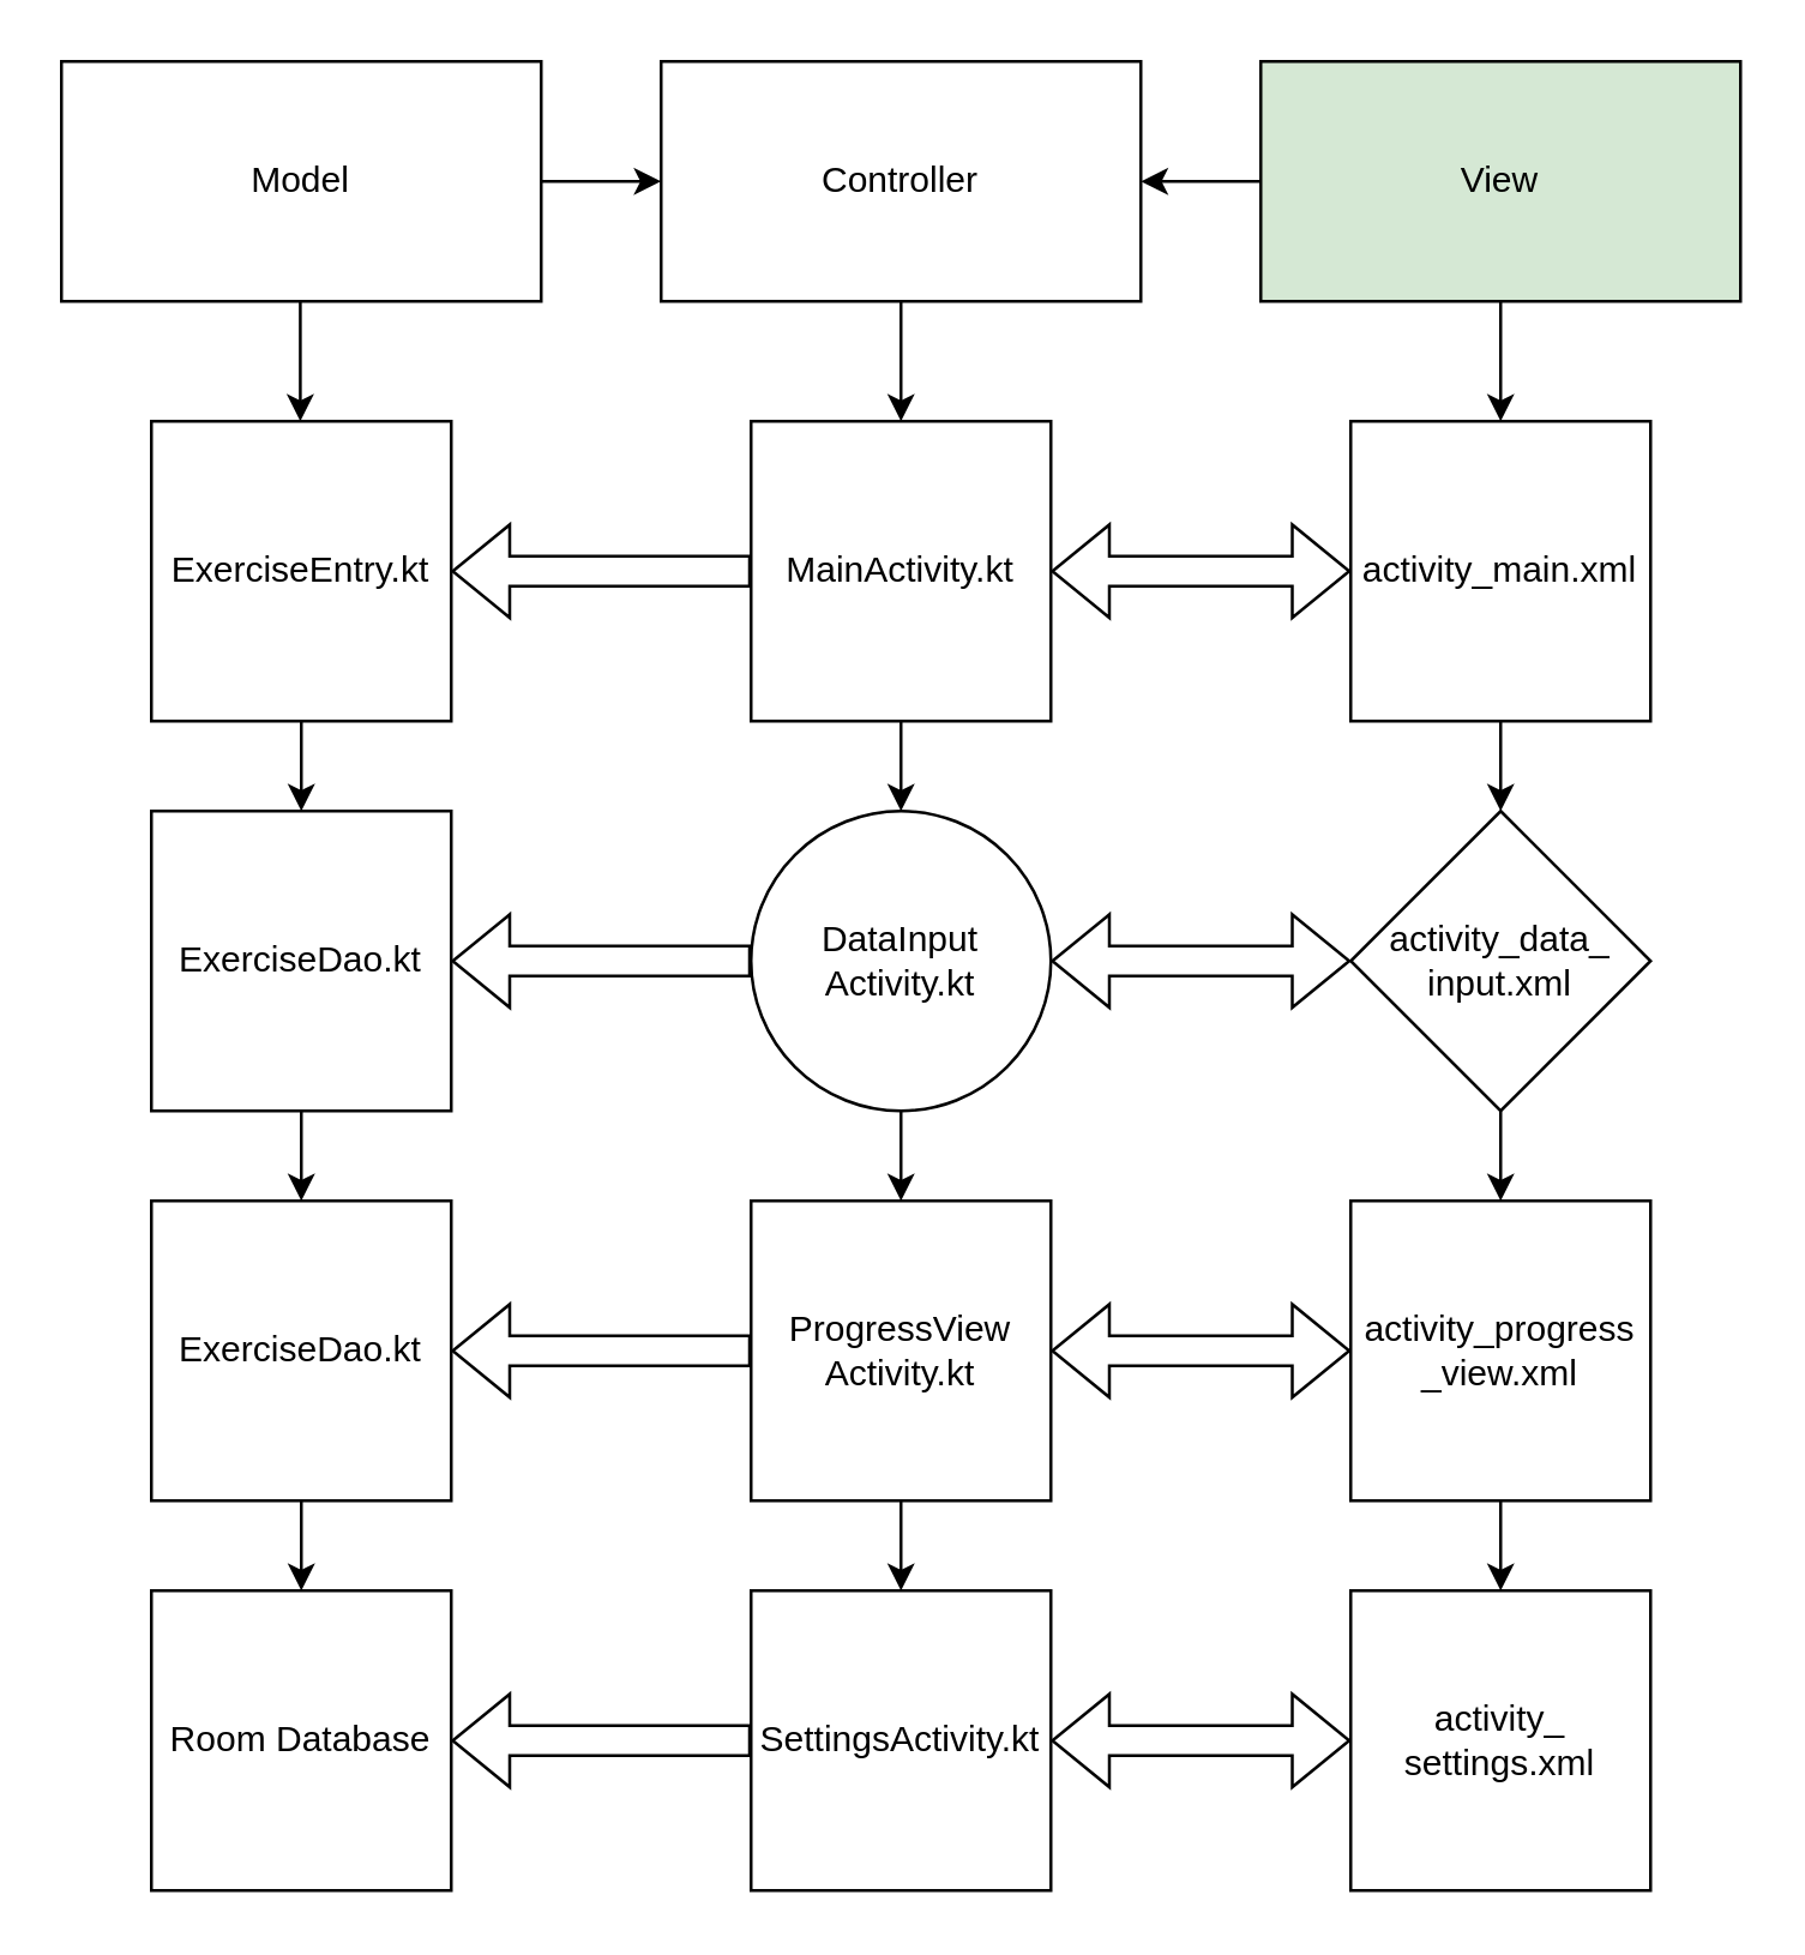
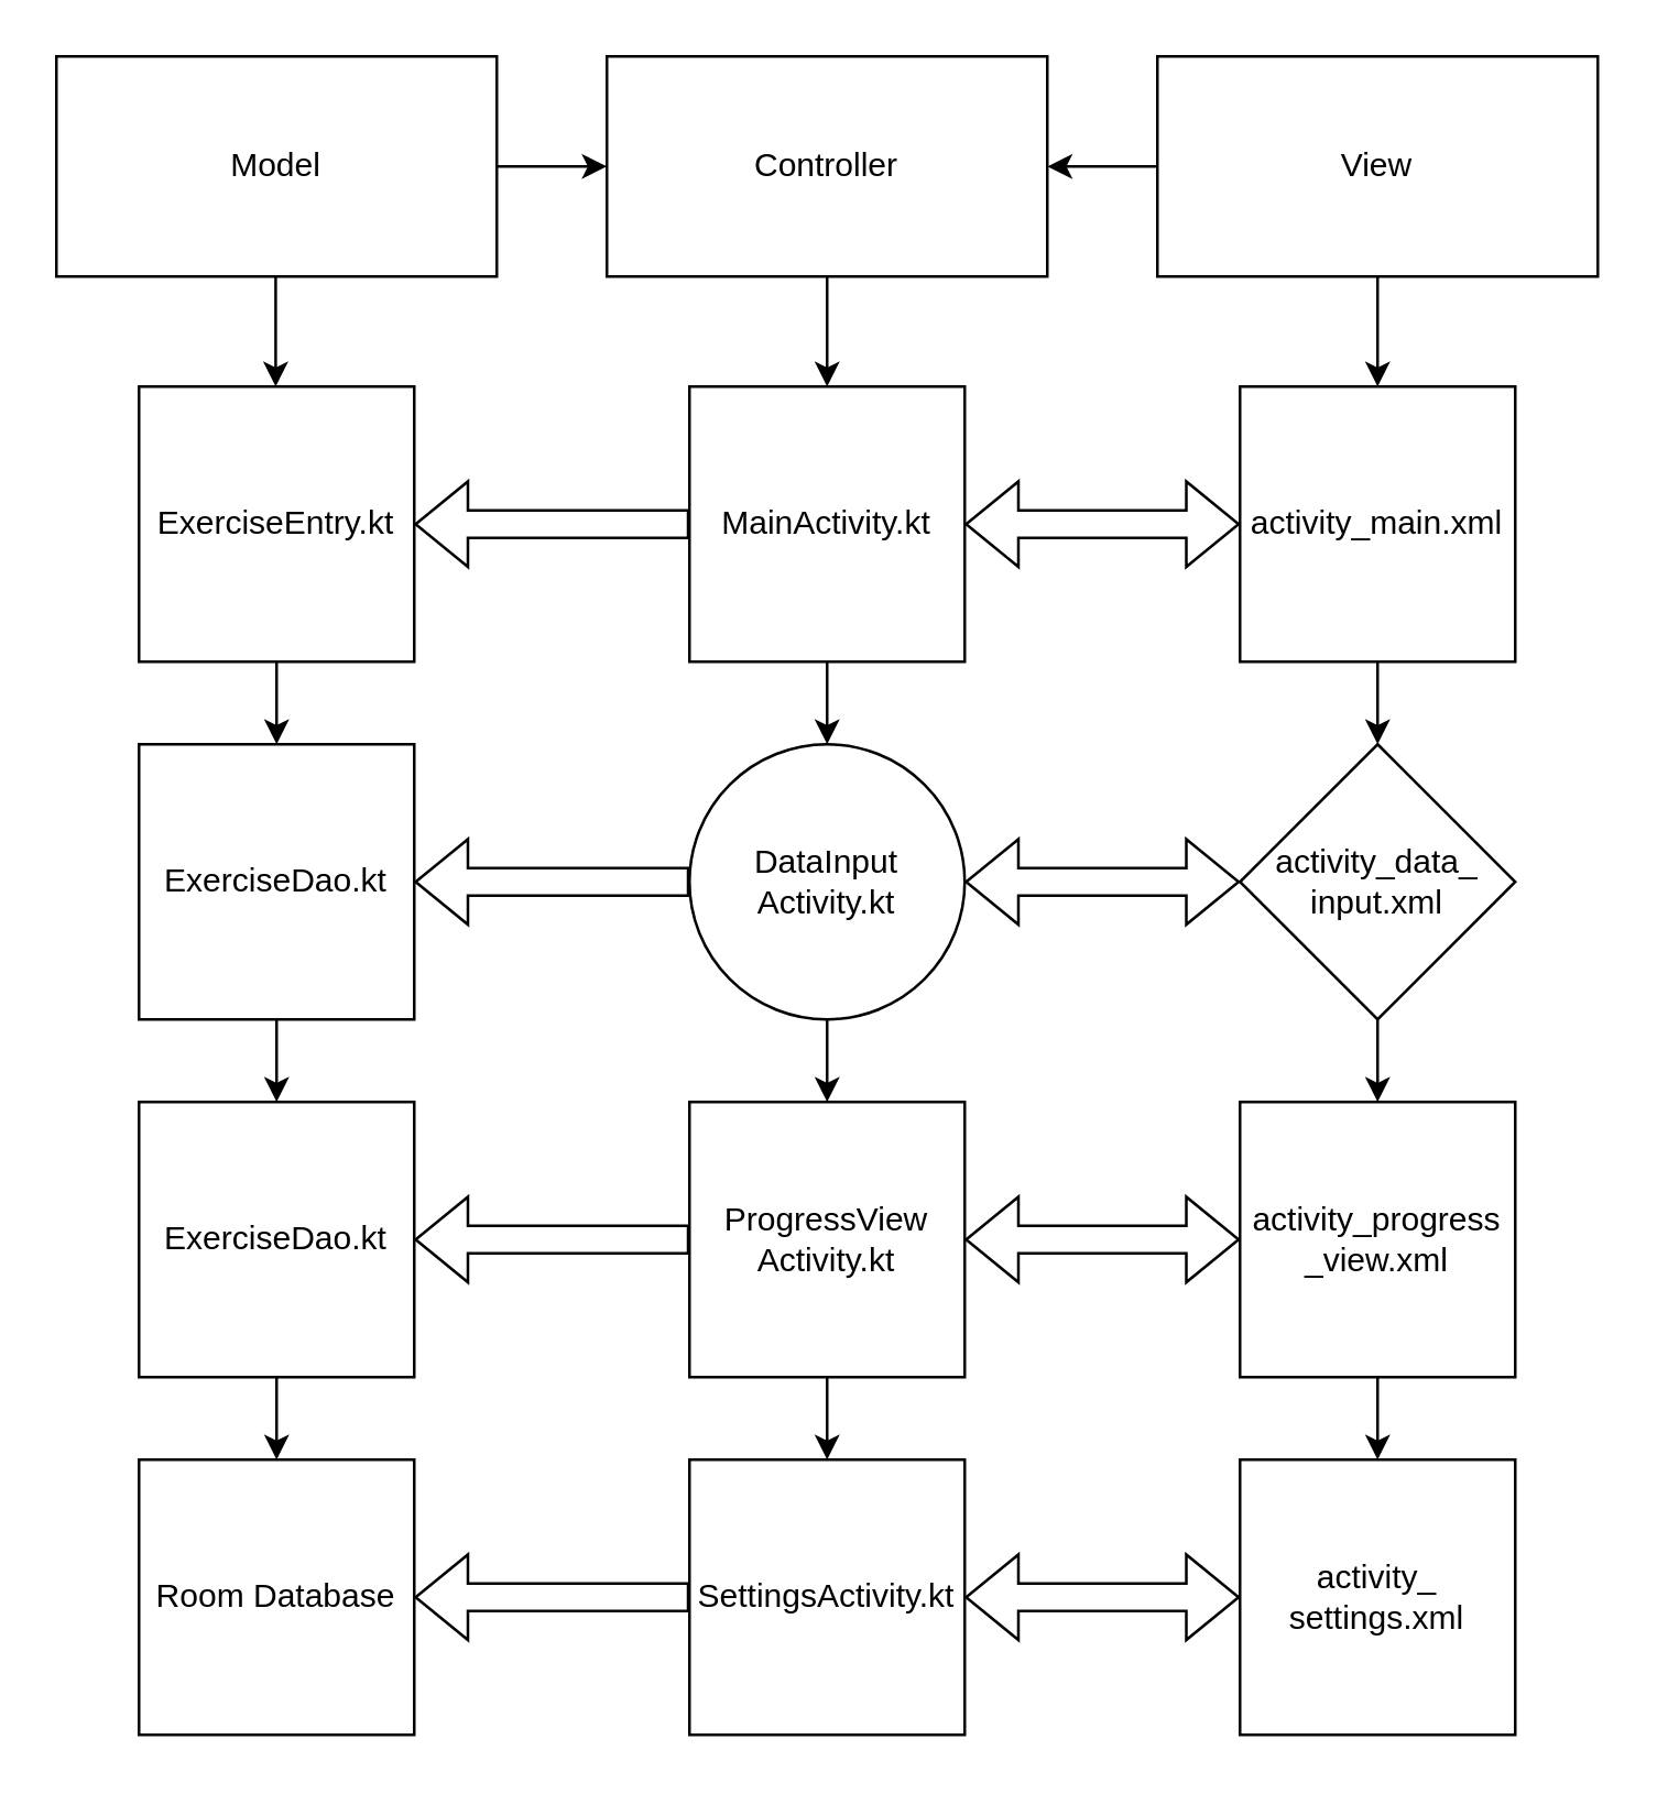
  <mxCell id="0" />
  <mxCell id="1" parent="0" />
  <mxCell id="2" value="" style="edgeStyle=orthogonalEdgeStyle;rounded=0;orthogonalLoop=1;jettySize=auto;html=1;" edge="1" parent="1" source="3" target="8"><mxGeometry relative="1" as="geometry" /></mxCell>
  <mxCell id="3" value="Model" style="rounded=0;whiteSpace=wrap;html=1;" vertex="1" parent="1"><mxGeometry x="20" y="20" width="160" height="80" as="geometry" /></mxCell>
  <mxCell id="4" value="" style="edgeStyle=orthogonalEdgeStyle;rounded=0;orthogonalLoop=1;jettySize=auto;html=1;" edge="1" parent="1" source="6" target="8"><mxGeometry relative="1" as="geometry" /></mxCell>
  <mxCell id="5" value="" style="edgeStyle=orthogonalEdgeStyle;rounded=0;orthogonalLoop=1;jettySize=auto;html=1;" edge="1" parent="1" source="6" target="18"><mxGeometry relative="1" as="geometry" /></mxCell>
- <mxCell id="6" value="View" style="rounded=0;whiteSpace=wrap;html=1;fillColor=#d5e8d4;" vertex="1" parent="1"><mxGeometry x="420" y="20" width="160" height="80" as="geometry" /></mxCell>
+ <mxCell id="6" value="View" style="rounded=0;whiteSpace=wrap;html=1;" vertex="1" parent="1"><mxGeometry x="420" y="20" width="160" height="80" as="geometry" /></mxCell>
  <mxCell id="7" value="" style="edgeStyle=orthogonalEdgeStyle;rounded=0;orthogonalLoop=1;jettySize=auto;html=1;" edge="1" parent="1" source="8" target="25"><mxGeometry relative="1" as="geometry" /></mxCell>
  <mxCell id="8" value="Controller" style="rounded=0;whiteSpace=wrap;html=1;" vertex="1" parent="1"><mxGeometry x="220" y="20" width="160" height="80" as="geometry" /></mxCell>
  <mxCell id="9" value="" style="edgeStyle=orthogonalEdgeStyle;rounded=0;orthogonalLoop=1;jettySize=auto;html=1;" edge="1" parent="1" source="10" target="13"><mxGeometry relative="1" as="geometry" /></mxCell>
  <mxCell id="10" value="ExerciseEntry.kt" style="whiteSpace=wrap;html=1;aspect=fixed;" vertex="1" parent="1"><mxGeometry x="50" y="140" width="100" height="100" as="geometry" /></mxCell>
  <mxCell id="11" value="" style="endArrow=classic;html=1;rounded=0;exitX=0.5;exitY=1;exitDx=0;exitDy=0;" edge="1" parent="1"><mxGeometry width="50" height="50" relative="1" as="geometry"><mxPoint x="99.66" y="100" as="sourcePoint" /><mxPoint x="99.66" y="140" as="targetPoint" /></mxGeometry></mxCell>
  <mxCell id="12" value="" style="edgeStyle=orthogonalEdgeStyle;rounded=0;orthogonalLoop=1;jettySize=auto;html=1;" edge="1" parent="1" source="13" target="15"><mxGeometry relative="1" as="geometry" /></mxCell>
  <mxCell id="13" value="ExerciseDao.kt" style="whiteSpace=wrap;html=1;aspect=fixed;" vertex="1" parent="1"><mxGeometry x="50" y="270" width="100" height="100" as="geometry" /></mxCell>
  <mxCell id="14" value="" style="edgeStyle=orthogonalEdgeStyle;rounded=0;orthogonalLoop=1;jettySize=auto;html=1;" edge="1" parent="1" source="15" target="16"><mxGeometry relative="1" as="geometry" /></mxCell>
  <mxCell id="15" value="ExerciseDao.kt" style="whiteSpace=wrap;html=1;aspect=fixed;" vertex="1" parent="1"><mxGeometry x="50" y="400" width="100" height="100" as="geometry" /></mxCell>
  <mxCell id="16" value="Room Database" style="whiteSpace=wrap;html=1;aspect=fixed;" vertex="1" parent="1"><mxGeometry x="50" y="530" width="100" height="100" as="geometry" /></mxCell>
  <mxCell id="17" value="" style="edgeStyle=orthogonalEdgeStyle;rounded=0;orthogonalLoop=1;jettySize=auto;html=1;" edge="1" parent="1" source="18" target="20"><mxGeometry relative="1" as="geometry" /></mxCell>
  <mxCell id="18" value="activity_main.xml" style="whiteSpace=wrap;html=1;aspect=fixed;" vertex="1" parent="1"><mxGeometry x="450" y="140" width="100" height="100" as="geometry" /></mxCell>
  <mxCell id="19" value="" style="edgeStyle=orthogonalEdgeStyle;rounded=0;orthogonalLoop=1;jettySize=auto;html=1;" edge="1" parent="1" source="20" target="22"><mxGeometry relative="1" as="geometry" /></mxCell>
  <mxCell id="20" value="activity_data_ input.xml" style="rhombus;whiteSpace=wrap;html=1;aspect=fixed;" vertex="1" parent="1"><mxGeometry x="450" y="270" width="100" height="100" as="geometry" /></mxCell>
  <mxCell id="21" value="" style="edgeStyle=orthogonalEdgeStyle;rounded=0;orthogonalLoop=1;jettySize=auto;html=1;" edge="1" parent="1" source="22" target="23"><mxGeometry relative="1" as="geometry" /></mxCell>
  <mxCell id="22" value="activity_progress _view.xml" style="whiteSpace=wrap;html=1;aspect=fixed;" vertex="1" parent="1"><mxGeometry x="450" y="400" width="100" height="100" as="geometry" /></mxCell>
  <mxCell id="23" value="activity_ settings.xml" style="whiteSpace=wrap;html=1;aspect=fixed;" vertex="1" parent="1"><mxGeometry x="450" y="530" width="100" height="100" as="geometry" /></mxCell>
  <mxCell id="24" value="" style="edgeStyle=orthogonalEdgeStyle;rounded=0;orthogonalLoop=1;jettySize=auto;html=1;" edge="1" parent="1" source="25" target="27"><mxGeometry relative="1" as="geometry" /></mxCell>
  <mxCell id="25" value="MainActivity.kt" style="whiteSpace=wrap;html=1;aspect=fixed;" vertex="1" parent="1"><mxGeometry x="250" y="140" width="100" height="100" as="geometry" /></mxCell>
  <mxCell id="26" value="" style="edgeStyle=orthogonalEdgeStyle;rounded=0;orthogonalLoop=1;jettySize=auto;html=1;" edge="1" parent="1" source="27" target="29"><mxGeometry relative="1" as="geometry" /></mxCell>
  <mxCell id="27" value="DataInput Activity.kt" style="ellipse;whiteSpace=wrap;html=1;aspect=fixed;" vertex="1" parent="1"><mxGeometry x="250" y="270" width="100" height="100" as="geometry" /></mxCell>
  <mxCell id="28" value="" style="edgeStyle=orthogonalEdgeStyle;rounded=0;orthogonalLoop=1;jettySize=auto;html=1;" edge="1" parent="1" source="29" target="30"><mxGeometry relative="1" as="geometry" /></mxCell>
  <mxCell id="29" value="ProgressView Activity.kt" style="whiteSpace=wrap;html=1;aspect=fixed;" vertex="1" parent="1"><mxGeometry x="250" y="400" width="100" height="100" as="geometry" /></mxCell>
  <mxCell id="30" value="SettingsActivity.kt" style="whiteSpace=wrap;html=1;aspect=fixed;" vertex="1" parent="1"><mxGeometry x="250" y="530" width="100" height="100" as="geometry" /></mxCell>
  <mxCell id="31" value="" style="shape=flexArrow;endArrow=classic;startArrow=classic;html=1;rounded=0;entryX=1;entryY=0.5;entryDx=0;entryDy=0;exitX=0;exitY=0.5;exitDx=0;exitDy=0;" edge="1" parent="1" source="18" target="25"><mxGeometry width="100" height="100" relative="1" as="geometry"><mxPoint x="20" y="239.31" as="sourcePoint" /><mxPoint x="-90" y="239.31" as="targetPoint" /></mxGeometry></mxCell>
  <mxCell id="32" value="" style="shape=flexArrow;endArrow=classic;startArrow=classic;html=1;rounded=0;entryX=1;entryY=0.5;entryDx=0;entryDy=0;" edge="1" parent="1" source="20" target="27"><mxGeometry width="100" height="100" relative="1" as="geometry"><mxPoint x="720" y="280" as="sourcePoint" /><mxPoint x="620" y="280" as="targetPoint" /></mxGeometry></mxCell>
  <mxCell id="33" value="" style="shape=flexArrow;endArrow=classic;startArrow=classic;html=1;rounded=0;entryX=1;entryY=0.5;entryDx=0;entryDy=0;exitX=0;exitY=0.5;exitDx=0;exitDy=0;" edge="1" parent="1" source="22" target="29"><mxGeometry width="100" height="100" relative="1" as="geometry"><mxPoint x="760" y="400" as="sourcePoint" /><mxPoint x="660" y="400" as="targetPoint" /></mxGeometry></mxCell>
  <mxCell id="34" value="" style="shape=flexArrow;endArrow=classic;startArrow=classic;html=1;rounded=0;entryX=1;entryY=0.5;entryDx=0;entryDy=0;exitX=0;exitY=0.5;exitDx=0;exitDy=0;" edge="1" parent="1" source="23" target="30"><mxGeometry width="100" height="100" relative="1" as="geometry"><mxPoint x="770" y="410" as="sourcePoint" /><mxPoint x="670" y="410" as="targetPoint" /></mxGeometry></mxCell>
  <mxCell id="35" value="" style="shape=flexArrow;endArrow=classic;html=1;rounded=0;entryX=1;entryY=0.5;entryDx=0;entryDy=0;exitX=0;exitY=0.5;exitDx=0;exitDy=0;" edge="1" parent="1" source="25" target="10"><mxGeometry width="50" height="50" relative="1" as="geometry"><mxPoint x="-110" y="270" as="sourcePoint" /><mxPoint x="-60" y="220" as="targetPoint" /></mxGeometry></mxCell>
  <mxCell id="36" value="" style="shape=flexArrow;endArrow=classic;html=1;rounded=0;entryX=1;entryY=0.5;entryDx=0;entryDy=0;exitX=0;exitY=0.5;exitDx=0;exitDy=0;" edge="1" parent="1" source="27" target="13"><mxGeometry width="50" height="50" relative="1" as="geometry"><mxPoint x="30" y="290" as="sourcePoint" /><mxPoint x="-70" y="290" as="targetPoint" /></mxGeometry></mxCell>
  <mxCell id="37" value="" style="shape=flexArrow;endArrow=classic;html=1;rounded=0;entryX=1;entryY=0.5;entryDx=0;entryDy=0;exitX=0;exitY=0.5;exitDx=0;exitDy=0;" edge="1" parent="1" source="29" target="15"><mxGeometry width="50" height="50" relative="1" as="geometry"><mxPoint x="30" y="440" as="sourcePoint" /><mxPoint x="-70" y="440" as="targetPoint" /></mxGeometry></mxCell>
  <mxCell id="38" value="" style="shape=flexArrow;endArrow=classic;html=1;rounded=0;entryX=1;entryY=0.5;entryDx=0;entryDy=0;exitX=0;exitY=0.5;exitDx=0;exitDy=0;" edge="1" parent="1" source="30" target="16"><mxGeometry width="50" height="50" relative="1" as="geometry"><mxPoint x="40" y="550" as="sourcePoint" /><mxPoint x="-60" y="550" as="targetPoint" /></mxGeometry></mxCell>
